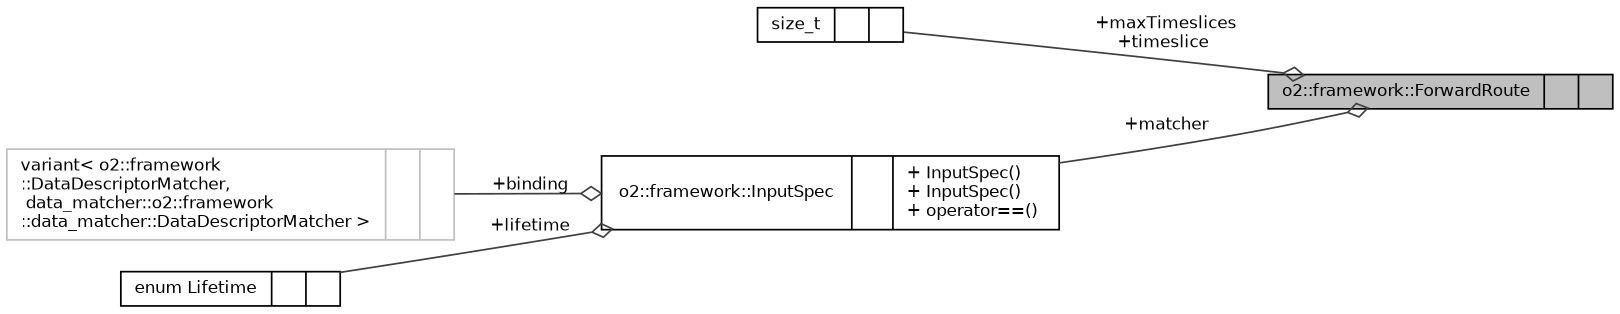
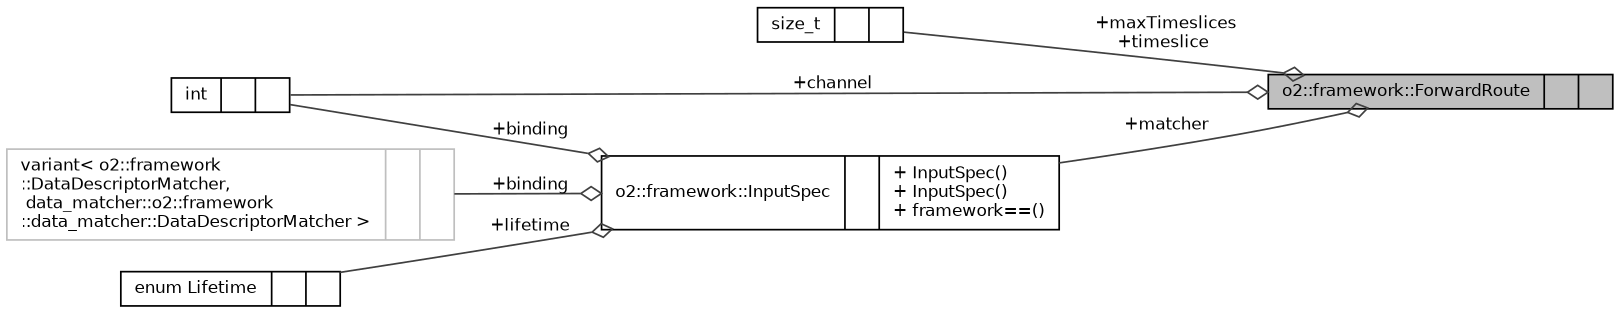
  digraph {
    rankdir=LR
    node [color=black fontname=Helvetica fontsize=10 shape=record]
    edge [arrowhead=odiamond color=grey25 fontname=Helvetica fontsize=10 labelfontname=Helvetica labelfontsize=10 style=solid]
    n1 [fillcolor=grey75 fontcolor=black height=0.2 label="{o2::framework::ForwardRoute\n||}" style=filled width=0.4]
    n2 [height=0.2 label="{size_t\n||}" width=0.4]
-   n4 [height=0.2 label="{o2::framework::InputSpec\n||+ InputSpec()\l+ InputSpec()\l+ operator==()\l}" width=0.4]
+   n3 [height=0.2 label="{int\n||}" width=0.4]
+   n4 [height=0.2 label="{o2::framework::InputSpec\n||+ InputSpec()\l+ InputSpec()\l+ framework==()\l}" width=0.4]
    n5 [color=grey75 height=0.2 label="{variant\< o2::framework\l::DataDescriptorMatcher,\l data_matcher::o2::framework\l::data_matcher::DataDescriptorMatcher \>\n||}" width=0.4]
    n6 [height=0.2 label="{enum Lifetime\n||}" width=0.4]
    n2 -> n1 [label=" +maxTimeslices\n+timeslice"]
+   n3 -> n1 [label=" +channel"]
+   n3 -> n4 [label=" +binding"]
    n4 -> n1 [label=" +matcher"]
    n5 -> n4 [label=" +binding"]
    n6 -> n4 [label=" +lifetime"]
  }
